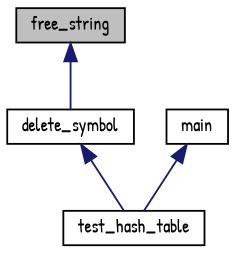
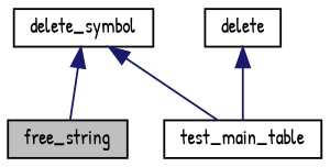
  digraph {
    fontname="Patrick Hand"
    rankdir=TB
    node [color=black fillcolor=white fontname="Patrick Hand" fontsize=10 shape=record style=filled]
    edge [color=midnightblue dir=back fontname="Patrick Hand" fontsize=10 labelfontname=Helvetica labelfontsize=10 style=solid]
    n1 [fillcolor=grey75 fontcolor=black height=0.2 label=free_string width=0.4]
    n2 [height=0.2 label=delete_symbol width=0.4]
-   n3 [height=0.2 label=test_hash_table width=0.4]
-   n4 [height=0.2 label=main width=0.4]
-   n1 -> n2
+   n3 [height=0.2 label=test_main_table width=0.4]
+   n4 [height=0.2 label=delete width=0.4]
+   n2 -> n1
    n2 -> n3
    n4 -> n3
  }
